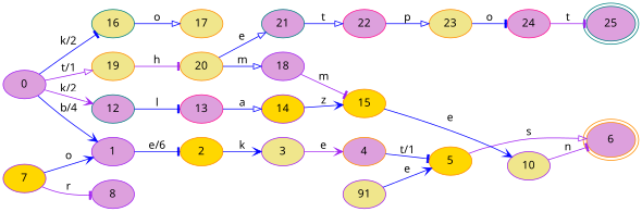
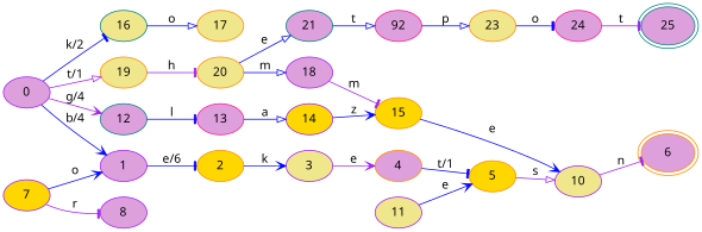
  digraph {
    fontname="Noto Sans"
    labeljust=l
    labelloc=l
    rankdir=LR
    node [color=purple fillcolor=plum fontname="Noto Sans" style=filled]
    edge [arrowhead=tee color=blue fontname="Noto Sans"]
    0
    1
    12 [color=teal]
    16 [color=teal fillcolor=khaki]
    19 [color=darkorange fillcolor=khaki]
    2 [color=darkorange fillcolor=gold]
    13 [color=deeppink]
    17 [color=darkorange fillcolor=khaki]
    20 [color=darkorange fillcolor=khaki]
    3 [fillcolor=khaki]
    7 [fillcolor=gold]
    8
    4 [color=darkorange]
    5 [color=darkorange fillcolor=gold]
    6 [color=darkorange peripheries=2]
    10 [fillcolor=khaki]
-   11 [fillcolor=khaki label=91]
+   11 [fillcolor=khaki]
    14 [fillcolor=gold]
    15 [color=darkorange fillcolor=gold]
    18
    21 [color=teal]
-   22 [color=deeppink]
+   22 [color=deeppink label=92]
    23 [color=darkorange fillcolor=khaki]
    24 [color=deeppink]
    25 [color=teal peripheries=2]
    0 -> 1 [arrowhead=vee label="b/4"]
-   0 -> 12 [arrowhead=vee color=purple label="k/2"]
+   0 -> 12 [arrowhead=vee color=purple label="g/4"]
    0 -> 16 [label="k/2"]
    0 -> 19 [arrowhead=onormal color=purple label="t/1"]
    1 -> 2 [label="e/6"]
    12 -> 13 [label=l]
    16 -> 17 [arrowhead=onormal label=o]
    19 -> 20 [color=purple label=h]
    2 -> 3 [arrowhead=vee label=k]
    13 -> 14 [arrowhead=onormal label=a]
    20 -> 18 [arrowhead=onormal label=m]
    20 -> 21 [arrowhead=onormal label=e]
    3 -> 4 [arrowhead=vee color=purple label=e]
    7 -> 1 [arrowhead=vee label=o]
    7 -> 8 [color=purple label=r]
    4 -> 5 [label="t/1"]
-   5 -> 6 [arrowhead=onormal color=purple label=s]
+   5 -> 10 [arrowhead=onormal color=purple label=s]
    10 -> 6 [color=purple label=n]
    11 -> 5 [arrowhead=vee label=e]
    14 -> 15 [arrowhead=vee label=z]
    15 -> 10 [arrowhead=vee label=e]
    18 -> 15 [color=purple label=m]
    21 -> 22 [arrowhead=onormal label=t]
    22 -> 23 [arrowhead=onormal label=p]
    23 -> 24 [label=o]
    24 -> 25 [color=purple label=t]
  }
